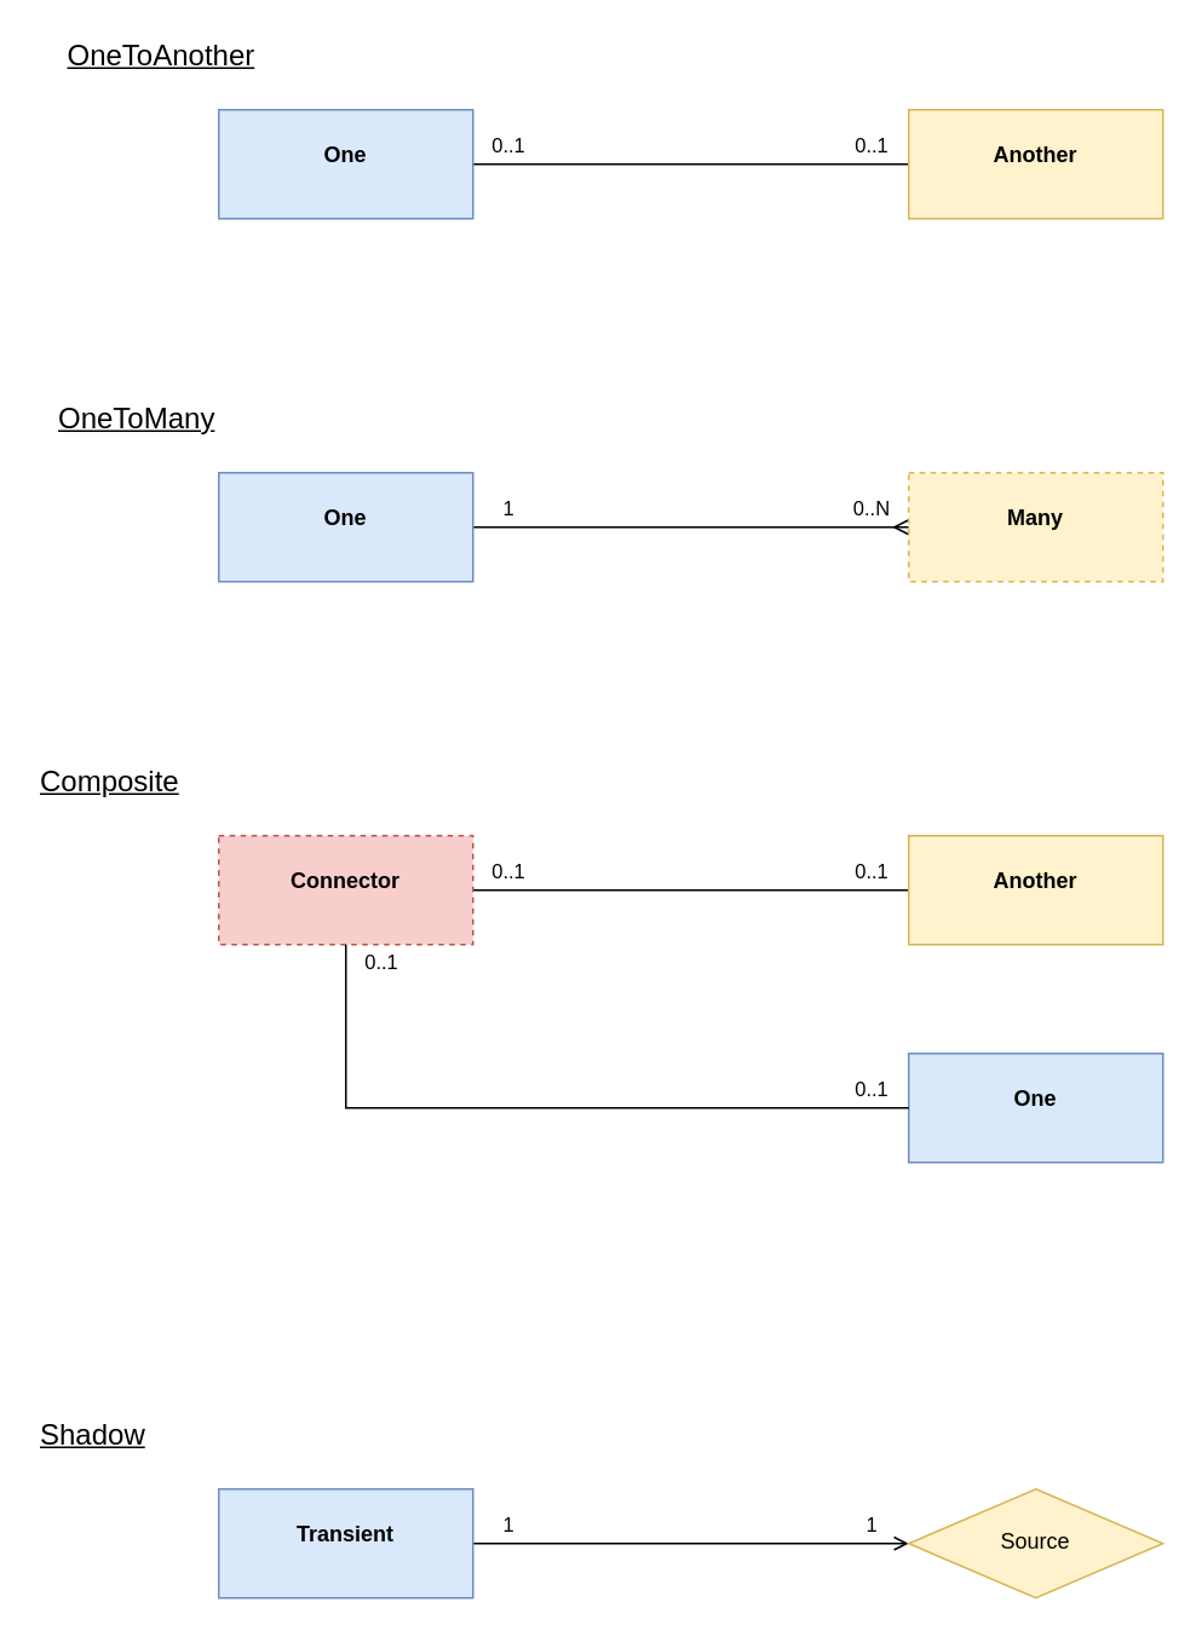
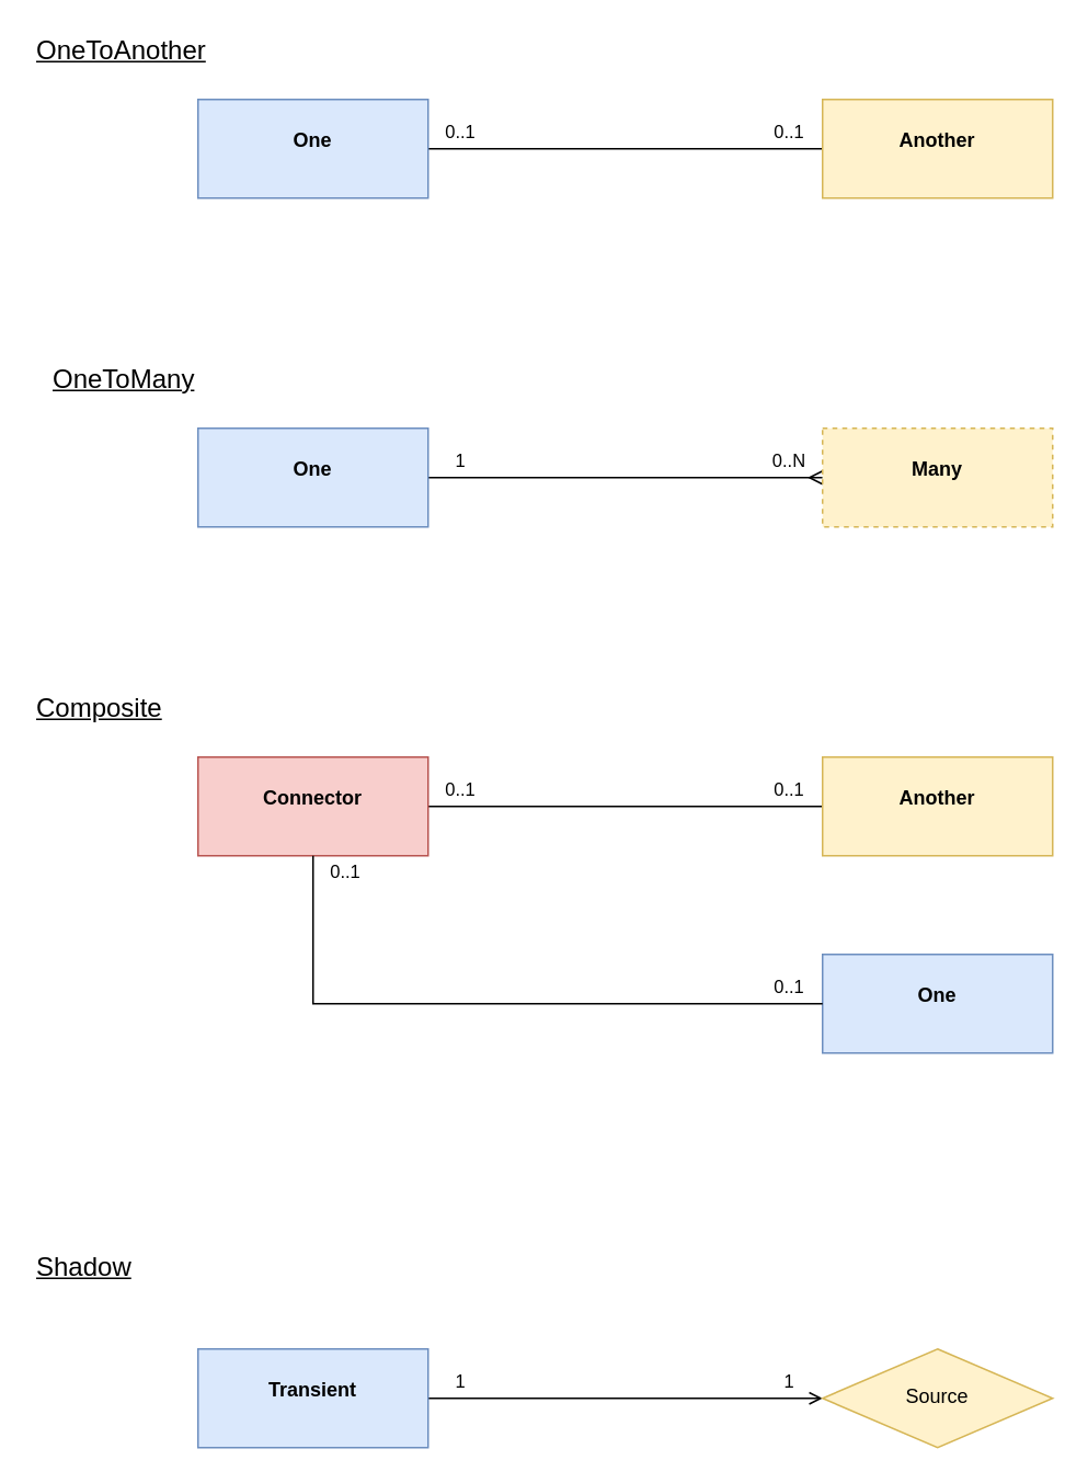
  <mxCell id="0" />
  <mxCell id="1" parent="0" />
  <mxCell id="2" value="" style="edgeStyle=orthogonalEdgeStyle;rounded=0;orthogonalLoop=1;jettySize=auto;html=1;endArrow=none;endFill=0;" parent="1" source="3" target="4" edge="1"><mxGeometry relative="1" as="geometry" /></mxCell>
  <mxCell id="3" value="&lt;p style=&quot;margin: 0px ; margin-top: 4px ; text-align: center&quot;&gt;&lt;br&gt;&lt;b&gt;One&lt;/b&gt;&lt;/p&gt;" style="verticalAlign=top;align=left;overflow=fill;fontSize=12;fontFamily=Helvetica;html=1;fillColor=#dae8fc;strokeColor=#6c8ebf;" parent="1" vertex="1"><mxGeometry x="120" y="60" width="140" height="60" as="geometry" /></mxCell>
  <mxCell id="4" value="&lt;p style=&quot;margin: 0px ; margin-top: 4px ; text-align: center&quot;&gt;&lt;br&gt;&lt;b&gt;Another&lt;/b&gt;&lt;/p&gt;" style="verticalAlign=top;align=left;overflow=fill;fontSize=12;fontFamily=Helvetica;html=1;fillColor=#fff2cc;strokeColor=#d6b656;" parent="1" vertex="1"><mxGeometry x="500" y="60" width="140" height="60" as="geometry" /></mxCell>
- <mxCell id="5" value="OneToAnother" style="text;html=1;strokeColor=none;fillColor=none;align=left;verticalAlign=middle;whiteSpace=wrap;rounded=0;fontStyle=4;fontSize=16;" parent="1" vertex="1"><mxGeometry x="35" y="20" width="100" height="20" as="geometry" /></mxCell>
+ <mxCell id="5" value="OneToAnother" style="text;html=1;strokeColor=none;fillColor=none;align=left;verticalAlign=middle;whiteSpace=wrap;rounded=0;fontStyle=4;fontSize=16;" parent="1" vertex="1"><mxGeometry x="20" y="20" width="100" height="20" as="geometry" /></mxCell>
  <mxCell id="6" value="OneToMany" style="text;html=1;strokeColor=none;fillColor=none;align=left;verticalAlign=middle;whiteSpace=wrap;rounded=0;fontStyle=4;fontSize=16;" parent="1" vertex="1"><mxGeometry x="30" y="220" width="100" height="20" as="geometry" /></mxCell>
  <mxCell id="7" value="0..1" style="text;html=1;strokeColor=none;fillColor=none;align=center;verticalAlign=middle;whiteSpace=wrap;rounded=0;fontSize=11;" parent="1" vertex="1"><mxGeometry x="260" y="70" width="40" height="20" as="geometry" /></mxCell>
  <mxCell id="8" value="0..1" style="text;html=1;strokeColor=none;fillColor=none;align=center;verticalAlign=middle;whiteSpace=wrap;rounded=0;fontSize=11;" parent="1" vertex="1"><mxGeometry x="460" y="70" width="40" height="20" as="geometry" /></mxCell>
  <mxCell id="9" value="" style="edgeStyle=orthogonalEdgeStyle;rounded=0;orthogonalLoop=1;jettySize=auto;html=1;endArrow=ERmany;endFill=0;" parent="1" source="10" target="11" edge="1"><mxGeometry relative="1" as="geometry" /></mxCell>
  <mxCell id="10" value="&lt;p style=&quot;margin: 0px ; margin-top: 4px ; text-align: center&quot;&gt;&lt;br&gt;&lt;b&gt;One&lt;/b&gt;&lt;/p&gt;" style="verticalAlign=top;align=left;overflow=fill;fontSize=12;fontFamily=Helvetica;html=1;fillColor=#dae8fc;strokeColor=#6c8ebf;" parent="1" vertex="1"><mxGeometry x="120" y="260" width="140" height="60" as="geometry" /></mxCell>
  <mxCell id="11" value="&lt;p style=&quot;margin: 0px ; margin-top: 4px ; text-align: center&quot;&gt;&lt;br&gt;&lt;b&gt;Many&lt;/b&gt;&lt;/p&gt;" style="verticalAlign=top;align=left;overflow=fill;fontSize=12;fontFamily=Helvetica;html=1;fillColor=#fff2cc;strokeColor=#d6b656;dashed=1;" parent="1" vertex="1"><mxGeometry x="500" y="260" width="140" height="60" as="geometry" /></mxCell>
  <mxCell id="12" value="1" style="text;html=1;strokeColor=none;fillColor=none;align=center;verticalAlign=middle;whiteSpace=wrap;rounded=0;fontSize=11;" parent="1" vertex="1"><mxGeometry x="260" y="270" width="40" height="20" as="geometry" /></mxCell>
  <mxCell id="13" value="0..N" style="text;html=1;strokeColor=none;fillColor=none;align=center;verticalAlign=middle;whiteSpace=wrap;rounded=0;fontSize=11;" parent="1" vertex="1"><mxGeometry x="460" y="270" width="40" height="20" as="geometry" /></mxCell>
  <mxCell id="14" value="Composite" style="text;html=1;strokeColor=none;fillColor=none;align=left;verticalAlign=middle;whiteSpace=wrap;rounded=0;fontStyle=4;fontSize=16;" parent="1" vertex="1"><mxGeometry x="20" y="420" width="100" height="20" as="geometry" /></mxCell>
  <mxCell id="15" value="" style="edgeStyle=orthogonalEdgeStyle;rounded=0;orthogonalLoop=1;jettySize=auto;html=1;endArrow=none;endFill=0;" parent="1" source="16" target="17" edge="1"><mxGeometry relative="1" as="geometry" /></mxCell>
- <mxCell id="16" value="&lt;p style=&quot;margin: 0px ; margin-top: 4px ; text-align: center&quot;&gt;&lt;br&gt;&lt;b&gt;Connector&lt;/b&gt;&lt;/p&gt;" style="verticalAlign=top;align=left;overflow=fill;fontSize=12;fontFamily=Helvetica;html=1;fillColor=#f8cecc;strokeColor=#b85450;dashed=1;" parent="1" vertex="1"><mxGeometry x="120" y="460" width="140" height="60" as="geometry" /></mxCell>
+ <mxCell id="16" value="&lt;p style=&quot;margin: 0px ; margin-top: 4px ; text-align: center&quot;&gt;&lt;br&gt;&lt;b&gt;Connector&lt;/b&gt;&lt;/p&gt;" style="verticalAlign=top;align=left;overflow=fill;fontSize=12;fontFamily=Helvetica;html=1;fillColor=#f8cecc;strokeColor=#b85450;" parent="1" vertex="1"><mxGeometry x="120" y="460" width="140" height="60" as="geometry" /></mxCell>
  <mxCell id="17" value="&lt;p style=&quot;margin: 0px ; margin-top: 4px ; text-align: center&quot;&gt;&lt;br&gt;&lt;b&gt;Another&lt;/b&gt;&lt;/p&gt;" style="verticalAlign=top;align=left;overflow=fill;fontSize=12;fontFamily=Helvetica;html=1;fillColor=#fff2cc;strokeColor=#d6b656;" parent="1" vertex="1"><mxGeometry x="500" y="460" width="140" height="60" as="geometry" /></mxCell>
  <mxCell id="18" value="0..1" style="text;html=1;strokeColor=none;fillColor=none;align=center;verticalAlign=middle;whiteSpace=wrap;rounded=0;fontSize=11;" parent="1" vertex="1"><mxGeometry x="260" y="470" width="40" height="20" as="geometry" /></mxCell>
  <mxCell id="19" value="0..1" style="text;html=1;strokeColor=none;fillColor=none;align=center;verticalAlign=middle;whiteSpace=wrap;rounded=0;fontSize=11;" parent="1" vertex="1"><mxGeometry x="460" y="470" width="40" height="20" as="geometry" /></mxCell>
  <mxCell id="20" value="&lt;p style=&quot;margin: 0px ; margin-top: 4px ; text-align: center&quot;&gt;&lt;br&gt;&lt;b&gt;One&lt;/b&gt;&lt;/p&gt;" style="verticalAlign=top;align=left;overflow=fill;fontSize=12;fontFamily=Helvetica;html=1;fillColor=#dae8fc;strokeColor=#6c8ebf;" parent="1" vertex="1"><mxGeometry x="500" y="580" width="140" height="60" as="geometry" /></mxCell>
  <mxCell id="21" value="" style="edgeStyle=orthogonalEdgeStyle;rounded=0;orthogonalLoop=1;jettySize=auto;html=1;endArrow=none;endFill=0;exitX=0.5;exitY=1;exitDx=0;exitDy=0;entryX=0;entryY=0.5;entryDx=0;entryDy=0;" parent="1" source="16" target="20" edge="1"><mxGeometry relative="1" as="geometry"><mxPoint x="260" y="649.5" as="sourcePoint" /><mxPoint x="500" y="649.5" as="targetPoint" /><Array as="points"><mxPoint x="190" y="610" /></Array></mxGeometry></mxCell>
  <mxCell id="22" value="0..1" style="text;html=1;strokeColor=none;fillColor=none;align=center;verticalAlign=middle;whiteSpace=wrap;rounded=0;fontSize=11;" parent="1" vertex="1"><mxGeometry x="190" y="520" width="40" height="20" as="geometry" /></mxCell>
  <mxCell id="23" value="0..1" style="text;html=1;strokeColor=none;fillColor=none;align=center;verticalAlign=middle;whiteSpace=wrap;rounded=0;fontSize=11;" parent="1" vertex="1"><mxGeometry x="460" y="590" width="40" height="20" as="geometry" /></mxCell>
  <mxCell id="24" value="" style="edgeStyle=orthogonalEdgeStyle;rounded=0;orthogonalLoop=1;jettySize=auto;html=1;endArrow=open;endFill=0;" parent="1" source="25" target="26" edge="1"><mxGeometry relative="1" as="geometry" /></mxCell>
  <mxCell id="25" value="&lt;p style=&quot;margin: 0px ; margin-top: 4px ; text-align: center&quot;&gt;&lt;br&gt;&lt;b&gt;Transient&lt;/b&gt;&lt;/p&gt;" style="verticalAlign=top;align=left;overflow=fill;fontSize=12;fontFamily=Helvetica;html=1;fillColor=#dae8fc;strokeColor=#6c8ebf;" parent="1" vertex="1"><mxGeometry x="120" y="820" width="140" height="60" as="geometry" /></mxCell>
  <mxCell id="26" value="&lt;p style=&quot;margin: 0px ; margin-top: 4px ; text-align: center&quot;&gt;&lt;br&gt;&lt;/p&gt;&lt;p style=&quot;margin: 0px ; margin-top: 4px ; text-align: center&quot;&gt;Source&lt;/p&gt;" style="rhombus;verticalAlign=top;align=left;overflow=fill;fontSize=12;fontFamily=Helvetica;html=1;fillColor=#fff2cc;strokeColor=#d6b656;" parent="1" vertex="1"><mxGeometry x="500" y="820" width="140" height="60" as="geometry" /></mxCell>
- <mxCell id="27" value="Shadow" style="text;html=1;strokeColor=none;fillColor=none;align=left;verticalAlign=middle;whiteSpace=wrap;rounded=0;fontStyle=4;fontSize=16;" parent="1" vertex="1"><mxGeometry x="20" y="780" width="100" height="20" as="geometry" /></mxCell>
+ <mxCell id="27" value="Shadow" style="text;html=1;strokeColor=none;fillColor=none;align=left;verticalAlign=middle;whiteSpace=wrap;rounded=0;fontStyle=4;fontSize=16;" parent="1" vertex="1"><mxGeometry x="20" y="760" width="100" height="20" as="geometry" /></mxCell>
  <mxCell id="28" value="1" style="text;html=1;strokeColor=none;fillColor=none;align=center;verticalAlign=middle;whiteSpace=wrap;rounded=0;fontSize=11;" parent="1" vertex="1"><mxGeometry x="260" y="830" width="40" height="20" as="geometry" /></mxCell>
  <mxCell id="29" value="1" style="text;html=1;strokeColor=none;fillColor=none;align=center;verticalAlign=middle;whiteSpace=wrap;rounded=0;fontSize=11;" parent="1" vertex="1"><mxGeometry x="460" y="830" width="40" height="20" as="geometry" /></mxCell>
